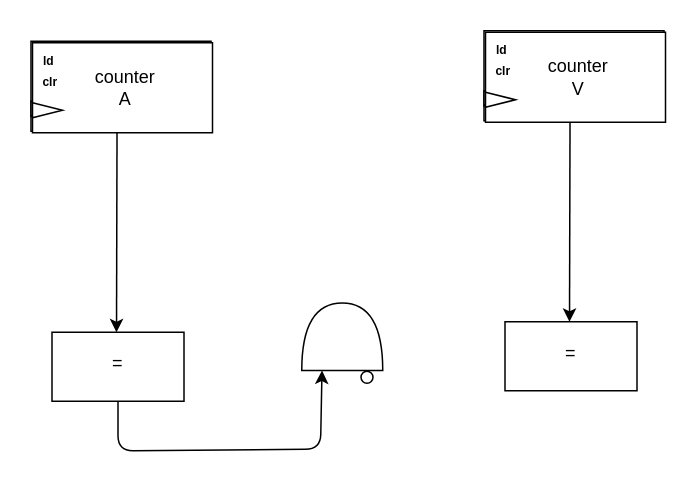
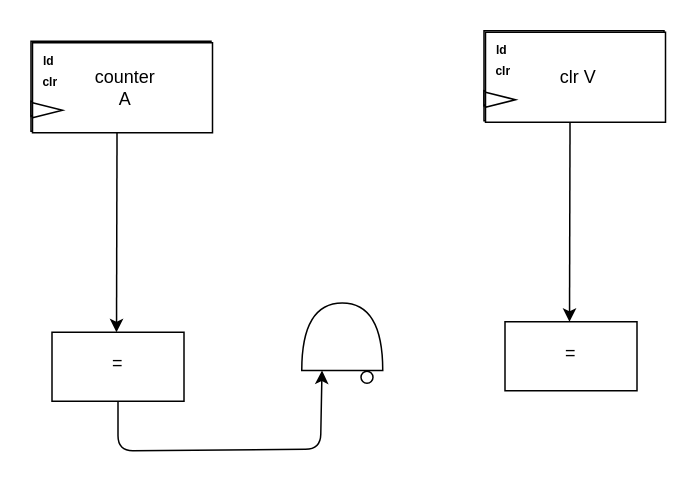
  <mxCell id="0" />
  <mxCell id="1" parent="0" />
  <mxCell id="2" value="" style="rounded=0;whiteSpace=wrap;html=1;" vertex="1" parent="1"><mxGeometry x="20" y="27" width="120" height="60" as="geometry" /></mxCell>
  <mxCell id="3" value="" style="triangle;whiteSpace=wrap;html=1;" vertex="1" parent="1"><mxGeometry x="20" y="67" width="20" height="10" as="geometry" /></mxCell>
  <mxCell id="4" value="counter A" style="text;html=1;strokeColor=none;fillColor=none;align=center;verticalAlign=middle;whiteSpace=wrap;rounded=0;" vertex="1" parent="1"><mxGeometry x="62" y="47" width="40" height="20" as="geometry" /></mxCell>
  <mxCell id="5" value="&lt;b&gt;&lt;font style=&quot;font-size: 8px&quot;&gt;ld&lt;/font&gt;&lt;/b&gt;" style="text;html=1;strokeColor=none;fillColor=none;align=center;verticalAlign=middle;whiteSpace=wrap;rounded=0;" vertex="1" parent="1"><mxGeometry x="21" y="33" width="20" height="10" as="geometry" /></mxCell>
  <mxCell id="6" value="&lt;b&gt;&lt;font style=&quot;font-size: 8px&quot;&gt;clr&lt;/font&gt;&lt;/b&gt;" style="text;html=1;strokeColor=none;fillColor=none;align=center;verticalAlign=middle;whiteSpace=wrap;rounded=0;" vertex="1" parent="1"><mxGeometry x="22" y="47" width="20" height="10" as="geometry" /></mxCell>
  <mxCell id="7" value="" style="rounded=0;whiteSpace=wrap;html=1;" vertex="1" parent="1"><mxGeometry x="34" y="221" width="88" height="46" as="geometry" /></mxCell>
  <mxCell id="8" value="=" style="text;html=1;strokeColor=none;fillColor=none;align=center;verticalAlign=middle;whiteSpace=wrap;rounded=0;" vertex="1" parent="1"><mxGeometry x="58" y="232" width="40" height="20" as="geometry" /></mxCell>
  <mxCell id="9" value="" style="shape=or;whiteSpace=wrap;html=1;rotation=-90;" vertex="1" parent="1"><mxGeometry x="205" y="197" width="45" height="54" as="geometry" /></mxCell>
  <mxCell id="10" value="" style="endArrow=classic;html=1;exitX=0.478;exitY=0.982;exitDx=0;exitDy=0;exitPerimeter=0;" edge="1" parent="1" source="2"><mxGeometry width="50" height="50" relative="1" as="geometry"><mxPoint x="77" y="90" as="sourcePoint" /><mxPoint x="77" y="221" as="targetPoint" /></mxGeometry></mxCell>
  <mxCell id="11" value="" style="rounded=0;whiteSpace=wrap;html=1;" vertex="1" parent="1"><mxGeometry x="21" y="28" width="120" height="60" as="geometry" /></mxCell>
  <mxCell id="12" value="" style="triangle;whiteSpace=wrap;html=1;" vertex="1" parent="1"><mxGeometry x="21" y="68" width="20" height="10" as="geometry" /></mxCell>
  <mxCell id="13" value="counter A" style="text;html=1;strokeColor=none;fillColor=none;align=center;verticalAlign=middle;whiteSpace=wrap;rounded=0;" vertex="1" parent="1"><mxGeometry x="63" y="48" width="40" height="20" as="geometry" /></mxCell>
  <mxCell id="14" value="&lt;b&gt;&lt;font style=&quot;font-size: 8px&quot;&gt;ld&lt;/font&gt;&lt;/b&gt;" style="text;html=1;strokeColor=none;fillColor=none;align=center;verticalAlign=middle;whiteSpace=wrap;rounded=0;" vertex="1" parent="1"><mxGeometry x="22" y="34" width="20" height="10" as="geometry" /></mxCell>
  <mxCell id="15" value="&lt;b&gt;&lt;font style=&quot;font-size: 8px&quot;&gt;clr&lt;/font&gt;&lt;/b&gt;" style="text;html=1;strokeColor=none;fillColor=none;align=center;verticalAlign=middle;whiteSpace=wrap;rounded=0;" vertex="1" parent="1"><mxGeometry x="23" y="48" width="20" height="10" as="geometry" /></mxCell>
  <mxCell id="16" value="" style="rounded=0;whiteSpace=wrap;html=1;" vertex="1" parent="1"><mxGeometry x="322" y="20" width="120" height="60" as="geometry" /></mxCell>
  <mxCell id="17" value="" style="triangle;whiteSpace=wrap;html=1;" vertex="1" parent="1"><mxGeometry x="322" y="60" width="20" height="10" as="geometry" /></mxCell>
  <mxCell id="18" value="counter A" style="text;html=1;strokeColor=none;fillColor=none;align=center;verticalAlign=middle;whiteSpace=wrap;rounded=0;" vertex="1" parent="1"><mxGeometry x="364" y="40" width="40" height="20" as="geometry" /></mxCell>
  <mxCell id="19" value="&lt;b&gt;&lt;font style=&quot;font-size: 8px&quot;&gt;ld&lt;/font&gt;&lt;/b&gt;" style="text;html=1;strokeColor=none;fillColor=none;align=center;verticalAlign=middle;whiteSpace=wrap;rounded=0;" vertex="1" parent="1"><mxGeometry x="323" y="26" width="20" height="10" as="geometry" /></mxCell>
  <mxCell id="20" value="&lt;b&gt;&lt;font style=&quot;font-size: 8px&quot;&gt;clr&lt;/font&gt;&lt;/b&gt;" style="text;html=1;strokeColor=none;fillColor=none;align=center;verticalAlign=middle;whiteSpace=wrap;rounded=0;" vertex="1" parent="1"><mxGeometry x="324" y="40" width="20" height="10" as="geometry" /></mxCell>
  <mxCell id="21" value="" style="rounded=0;whiteSpace=wrap;html=1;" vertex="1" parent="1"><mxGeometry x="336" y="214" width="88" height="46" as="geometry" /></mxCell>
  <mxCell id="22" value="=" style="text;html=1;strokeColor=none;fillColor=none;align=center;verticalAlign=middle;whiteSpace=wrap;rounded=0;" vertex="1" parent="1"><mxGeometry x="360" y="225" width="40" height="20" as="geometry" /></mxCell>
  <mxCell id="23" value="" style="endArrow=classic;html=1;exitX=0.478;exitY=0.982;exitDx=0;exitDy=0;exitPerimeter=0;" edge="1" parent="1" source="16"><mxGeometry width="50" height="50" relative="1" as="geometry"><mxPoint x="379" y="83" as="sourcePoint" /><mxPoint x="379" y="214" as="targetPoint" /></mxGeometry></mxCell>
  <mxCell id="24" value="" style="rounded=0;whiteSpace=wrap;html=1;" vertex="1" parent="1"><mxGeometry x="323" y="21" width="120" height="60" as="geometry" /></mxCell>
  <mxCell id="25" value="" style="triangle;whiteSpace=wrap;html=1;" vertex="1" parent="1"><mxGeometry x="323" y="61" width="20" height="10" as="geometry" /></mxCell>
- <mxCell id="26" value="counter V" style="text;html=1;strokeColor=none;fillColor=none;align=center;verticalAlign=middle;whiteSpace=wrap;rounded=0;" vertex="1" parent="1"><mxGeometry x="365" y="41" width="40" height="20" as="geometry" /></mxCell>
+ <mxCell id="26" value="clr V" style="text;html=1;strokeColor=none;fillColor=none;align=center;verticalAlign=middle;whiteSpace=wrap;rounded=0;" vertex="1" parent="1"><mxGeometry x="365" y="41" width="40" height="20" as="geometry" /></mxCell>
  <mxCell id="27" value="&lt;b&gt;&lt;font style=&quot;font-size: 8px&quot;&gt;ld&lt;/font&gt;&lt;/b&gt;" style="text;html=1;strokeColor=none;fillColor=none;align=center;verticalAlign=middle;whiteSpace=wrap;rounded=0;" vertex="1" parent="1"><mxGeometry x="324" y="27" width="20" height="10" as="geometry" /></mxCell>
  <mxCell id="28" value="&lt;b&gt;&lt;font style=&quot;font-size: 8px&quot;&gt;clr&lt;/font&gt;&lt;/b&gt;" style="text;html=1;strokeColor=none;fillColor=none;align=center;verticalAlign=middle;whiteSpace=wrap;rounded=0;" vertex="1" parent="1"><mxGeometry x="325" y="41" width="20" height="10" as="geometry" /></mxCell>
  <mxCell id="29" value="" style="endArrow=classic;html=1;exitX=0.5;exitY=1;exitDx=0;exitDy=0;entryX=0;entryY=0.25;entryDx=0;entryDy=0;entryPerimeter=0;" edge="1" parent="1" source="7" target="9"><mxGeometry width="50" height="50" relative="1" as="geometry"><mxPoint x="114" y="332" as="sourcePoint" /><mxPoint x="164" y="282" as="targetPoint" /><Array as="points"><mxPoint x="78" y="300" /><mxPoint x="213" y="299" /></Array></mxGeometry></mxCell>
  <mxCell id="30" value="" style="ellipse;whiteSpace=wrap;html=1;aspect=fixed;" vertex="1" parent="1"><mxGeometry x="240" y="247" width="8" height="8" as="geometry" /></mxCell>
